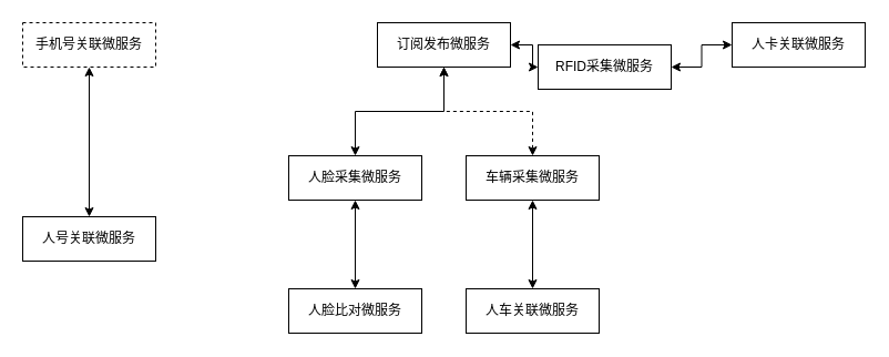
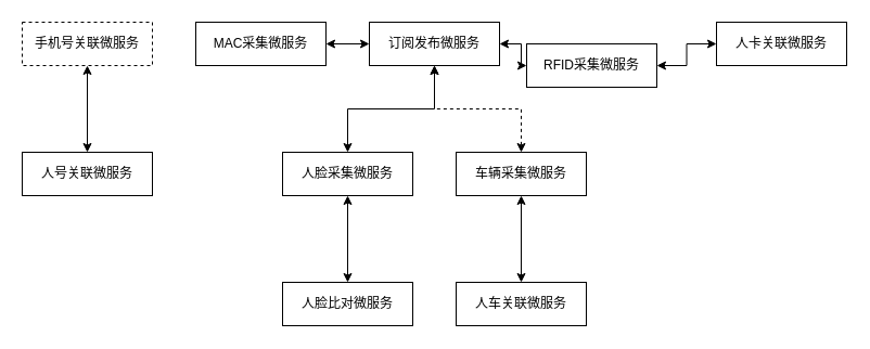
  <mxCell id="0" />
  <mxCell id="1" parent="0" />
  <mxCell id="2" value="" style="edgeStyle=orthogonalEdgeStyle;rounded=0;orthogonalLoop=1;jettySize=auto;html=1;startArrow=classic;startFill=1;dashed=1;" edge="1" parent="1" source="6" target="18"><mxGeometry relative="1" as="geometry" /></mxCell>
  <mxCell id="3" value="" style="edgeStyle=orthogonalEdgeStyle;rounded=0;orthogonalLoop=1;jettySize=auto;html=1;startArrow=classic;startFill=1;" edge="1" parent="1" source="6" target="15"><mxGeometry relative="1" as="geometry" /></mxCell>
  <mxCell id="4" value="" style="edgeStyle=orthogonalEdgeStyle;rounded=0;orthogonalLoop=1;jettySize=auto;html=1;startArrow=classic;startFill=1;" edge="1" parent="1" source="6" target="12"><mxGeometry relative="1" as="geometry" /></mxCell>
+ <mxCell id="5" value="" style="edgeStyle=orthogonalEdgeStyle;rounded=0;orthogonalLoop=1;jettySize=auto;html=1;startArrow=classic;startFill=1;" edge="1" parent="1" source="6" target="7"><mxGeometry relative="1" as="geometry" /></mxCell>
  <mxCell id="6" value="订阅发布微服务" style="rounded=0;whiteSpace=wrap;html=1;" vertex="1" parent="1"><mxGeometry x="340" y="20" width="120" height="40" as="geometry" /></mxCell>
+ <mxCell id="7" value="MAC采集微服务" style="rounded=0;whiteSpace=wrap;html=1;" vertex="1" parent="1"><mxGeometry x="180" y="20" width="120" height="40" as="geometry" /></mxCell>
  <mxCell id="8" value="" style="edgeStyle=orthogonalEdgeStyle;rounded=0;orthogonalLoop=1;jettySize=auto;html=1;startArrow=classic;startFill=1;" edge="1" parent="1" source="9" target="10"><mxGeometry relative="1" as="geometry" /></mxCell>
  <mxCell id="9" value="手机号关联微服务" style="rounded=0;whiteSpace=wrap;html=1;dashed=1;" vertex="1" parent="1"><mxGeometry x="20" y="20" width="120" height="40" as="geometry" /></mxCell>
- <mxCell id="10" value="人号关联微服务" style="rounded=0;whiteSpace=wrap;html=1;" vertex="1" parent="1"><mxGeometry x="20" y="195" width="120" height="40" as="geometry" /></mxCell>
+ <mxCell id="10" value="人号关联微服务" style="rounded=0;whiteSpace=wrap;html=1;" vertex="1" parent="1"><mxGeometry x="20" y="140" width="120" height="40" as="geometry" /></mxCell>
  <mxCell id="11" value="" style="edgeStyle=orthogonalEdgeStyle;rounded=0;orthogonalLoop=1;jettySize=auto;html=1;startArrow=classic;startFill=1;" edge="1" parent="1" source="12" target="13"><mxGeometry relative="1" as="geometry" /></mxCell>
  <mxCell id="12" value="RFID采集微服务" style="rounded=0;whiteSpace=wrap;html=1;" vertex="1" parent="1"><mxGeometry x="485" y="40" width="120" height="40" as="geometry" /></mxCell>
  <mxCell id="13" value="人卡关联微服务" style="rounded=0;whiteSpace=wrap;html=1;" vertex="1" parent="1"><mxGeometry x="660" y="20" width="120" height="40" as="geometry" /></mxCell>
  <mxCell id="14" value="" style="edgeStyle=orthogonalEdgeStyle;rounded=0;orthogonalLoop=1;jettySize=auto;html=1;startArrow=classic;startFill=1;" edge="1" parent="1" source="15" target="16"><mxGeometry relative="1" as="geometry" /></mxCell>
  <mxCell id="15" value="人脸采集微服务" style="rounded=0;whiteSpace=wrap;html=1;" vertex="1" parent="1"><mxGeometry x="260" y="140" width="120" height="40" as="geometry" /></mxCell>
  <mxCell id="16" value="人脸比对微服务" style="rounded=0;whiteSpace=wrap;html=1;" vertex="1" parent="1"><mxGeometry x="260" y="260" width="120" height="40" as="geometry" /></mxCell>
  <mxCell id="17" value="" style="edgeStyle=orthogonalEdgeStyle;rounded=0;orthogonalLoop=1;jettySize=auto;html=1;startArrow=classic;startFill=1;" edge="1" parent="1" source="18" target="19"><mxGeometry relative="1" as="geometry" /></mxCell>
  <mxCell id="18" value="车辆采集微服务" style="rounded=0;whiteSpace=wrap;html=1;" vertex="1" parent="1"><mxGeometry x="420" y="140" width="120" height="40" as="geometry" /></mxCell>
  <mxCell id="19" value="人车关联微服务" style="rounded=0;whiteSpace=wrap;html=1;" vertex="1" parent="1"><mxGeometry x="420" y="260" width="120" height="40" as="geometry" /></mxCell>
